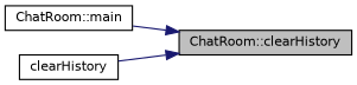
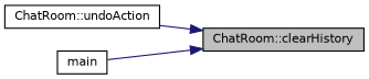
  digraph {
    rankdir=RL
    node [color=black fillcolor=white fontname=Helvetica fontsize=10 shape=record style=filled]
    edge [color=midnightblue dir=back fontname=Helvetica fontsize=10 labelfontname=Helvetica labelfontsize=10 style=solid]
    n1 [fillcolor=grey75 fontcolor=black height=0.2 label="ChatRoom::clearHistory" width=0.4]
-   n2 [height=0.2 label="ChatRoom::main" width=0.4]
-   n3 [height=0.2 label=clearHistory width=0.4]
+   n2 [height=0.2 label="ChatRoom::undoAction" width=0.4]
+   n3 [height=0.2 label=main width=0.4]
    n1 -> n2
    n1 -> n3
  }
